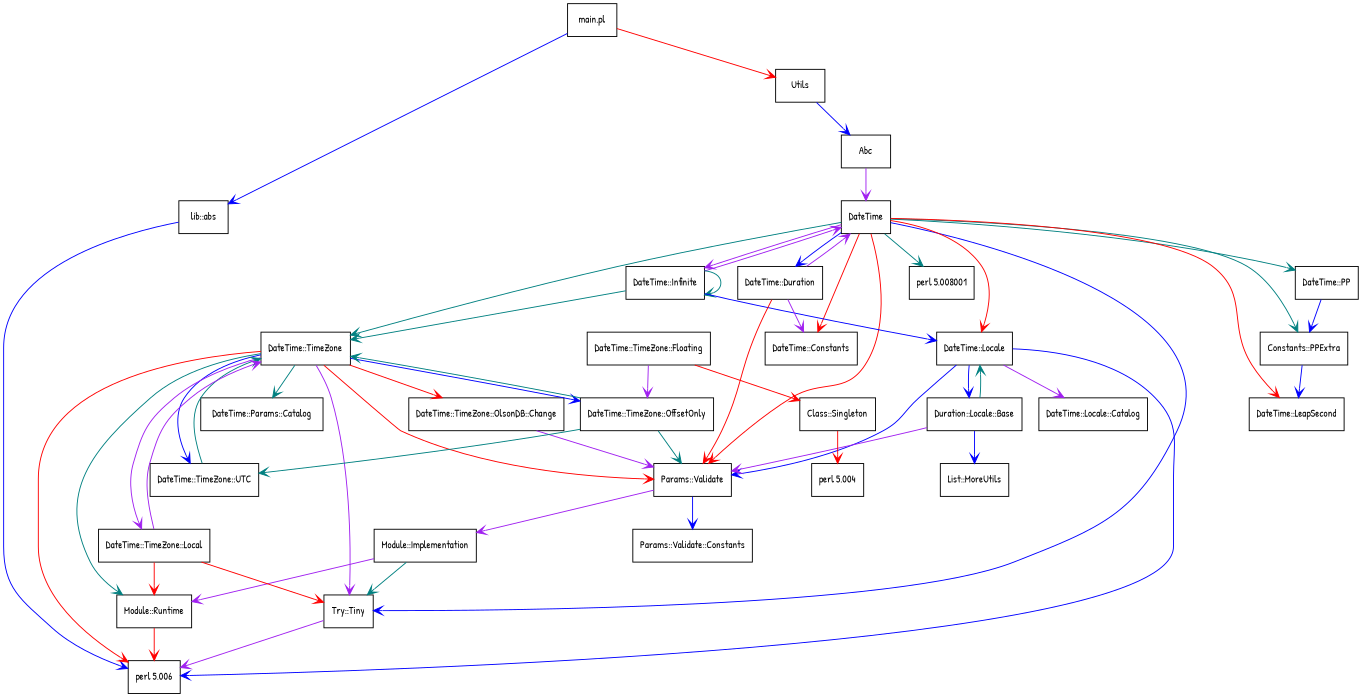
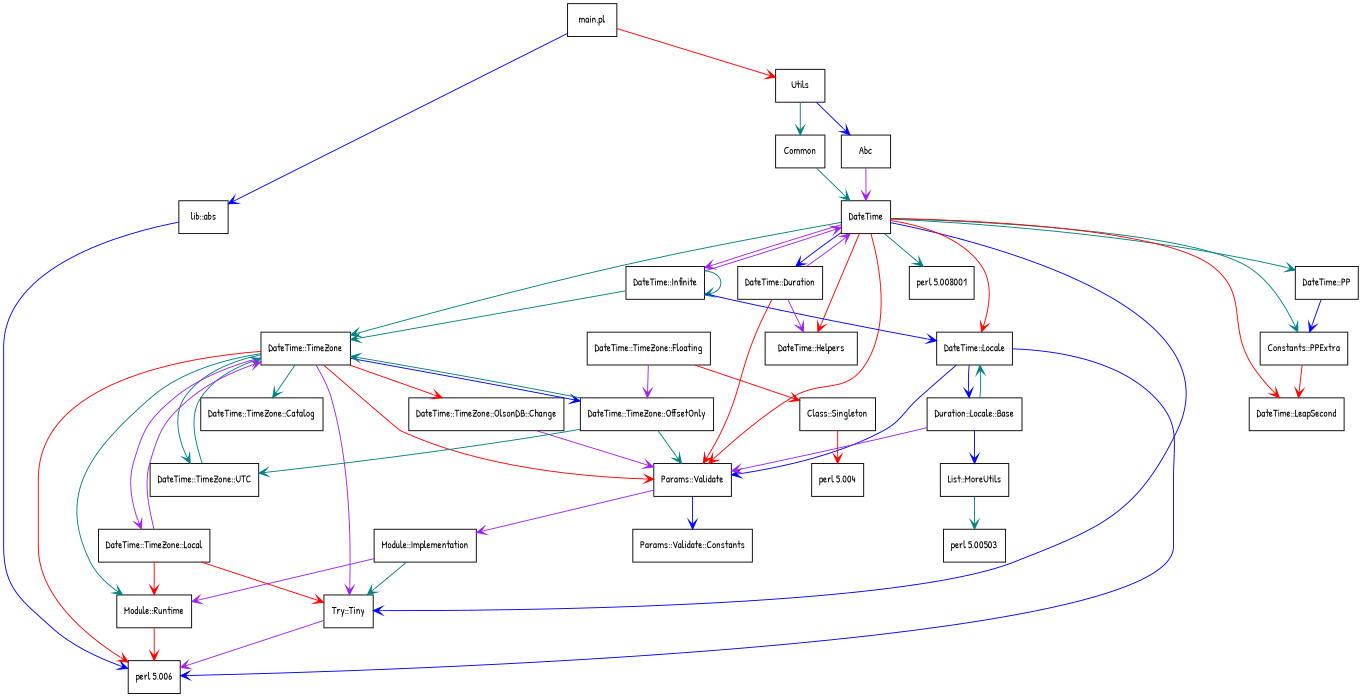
  digraph {
    fontname="Patrick Hand"
    rankdir=TB
    node [fillcolor=white fontname="Patrick Hand" fontsize=11 shape=box style=filled]
    edge [arrowhead=open color=teal fontname="Patrick Hand"]
    "main.pl"
    Utils
    "lib::abs"
+   Common
    Abc
    "perl 5.006"
    DateTime
    "DateTime::Infinite"
    "perl 5.008001"
    "Params::Validate"
    "Try::Tiny"
    "DateTime::Locale"
    "DateTime::PP"
    "DateTime::TimeZone"
    "DateTime::Duration"
-   "DateTime::Helpers" [label="DateTime::Constants"]
+   "DateTime::Helpers"
    n17 [label="Constants::PPExtra"]
    "DateTime::LeapSecond"
    "Params::Validate::Constants"
    "Module::Implementation"
    n21 [label="Duration::Locale::Base"]
-   "DateTime::Locale::Catalog"
    "DateTime::TimeZone::OlsonDB::Change"
    "Module::Runtime"
-   "DateTime::TimeZone::Catalog" [label="DateTime::Params::Catalog"]
+   "DateTime::TimeZone::Catalog"
    "DateTime::TimeZone::OffsetOnly"
    "DateTime::TimeZone::UTC"
    "DateTime::TimeZone::Local"
    "List::MoreUtils"
    "DateTime::TimeZone::Floating"
    "Class::Singleton"
    "perl 5.004"
+   "perl 5.00503"
    "main.pl" -> Utils [color=red]
    "main.pl" -> "lib::abs" [color=blue]
+   Utils -> Common
    Utils -> Abc [color=blue]
    "lib::abs" -> "perl 5.006" [color=blue]
+   Common -> DateTime
    Abc -> DateTime [color=purple]
    DateTime -> "DateTime::Infinite" [color=purple]
    DateTime -> "perl 5.008001"
    DateTime -> "Params::Validate" [color=red]
    DateTime -> "Try::Tiny" [color=blue]
    DateTime -> "DateTime::Locale" [color=red]
    DateTime -> "DateTime::PP"
    DateTime -> "DateTime::TimeZone"
    DateTime -> "DateTime::Duration" [color=blue]
    DateTime -> "DateTime::Helpers" [color=red]
    DateTime -> n17
    DateTime -> "DateTime::LeapSecond" [color=red]
    "DateTime::Infinite" -> DateTime [color=purple]
    "DateTime::Infinite" -> "DateTime::Infinite"
    "DateTime::Infinite" -> "DateTime::Locale" [color=blue]
    "DateTime::Infinite" -> "DateTime::TimeZone"
    "Params::Validate" -> "Params::Validate::Constants" [color=blue]
    "Params::Validate" -> "Module::Implementation" [color=purple]
    "Try::Tiny" -> "perl 5.006" [color=purple]
    "DateTime::Locale" -> "perl 5.006" [color=blue]
    "DateTime::Locale" -> "Params::Validate" [color=blue]
    "DateTime::Locale" -> n21 [color=blue]
-   "DateTime::Locale" -> "DateTime::Locale::Catalog" [color=purple]
    "DateTime::PP" -> n17 [color=blue]
    "DateTime::TimeZone" -> "perl 5.006" [color=red]
    "DateTime::TimeZone" -> "Params::Validate" [color=red]
    "DateTime::TimeZone" -> "Try::Tiny" [color=purple]
    "DateTime::TimeZone" -> "DateTime::TimeZone::OlsonDB::Change" [color=red]
    "DateTime::TimeZone" -> "Module::Runtime"
    "DateTime::TimeZone" -> "DateTime::TimeZone::Catalog"
    "DateTime::TimeZone" -> "DateTime::TimeZone::OffsetOnly" [color=blue]
-   "DateTime::TimeZone" -> "DateTime::TimeZone::UTC" [color=blue]
+   "DateTime::TimeZone" -> "DateTime::TimeZone::UTC"
    "DateTime::TimeZone" -> "DateTime::TimeZone::Local" [color=purple]
    "DateTime::Duration" -> DateTime [color=purple]
    "DateTime::Duration" -> "Params::Validate" [color=red]
    "DateTime::Duration" -> "DateTime::Helpers" [color=purple]
-   n17 -> "DateTime::LeapSecond" [color=blue]
+   n17 -> "DateTime::LeapSecond" [color=red]
    "Module::Implementation" -> "Try::Tiny"
    "Module::Implementation" -> "Module::Runtime" [color=purple]
    n21 -> "Params::Validate" [color=purple]
    n21 -> "DateTime::Locale"
    n21 -> "List::MoreUtils" [color=blue]
    "DateTime::TimeZone::OlsonDB::Change" -> "Params::Validate" [color=purple]
    "Module::Runtime" -> "perl 5.006" [color=red]
    "DateTime::TimeZone::OffsetOnly" -> "Params::Validate"
    "DateTime::TimeZone::OffsetOnly" -> "DateTime::TimeZone"
    "DateTime::TimeZone::OffsetOnly" -> "DateTime::TimeZone::UTC"
    "DateTime::TimeZone::UTC" -> "DateTime::TimeZone"
    "DateTime::TimeZone::Local" -> "Try::Tiny" [color=red]
    "DateTime::TimeZone::Local" -> "DateTime::TimeZone" [color=purple]
    "DateTime::TimeZone::Local" -> "Module::Runtime" [color=red]
+   "List::MoreUtils" -> "perl 5.00503"
    "DateTime::TimeZone::Floating" -> "DateTime::TimeZone::OffsetOnly" [color=purple]
    "DateTime::TimeZone::Floating" -> "Class::Singleton" [color=red]
    "Class::Singleton" -> "perl 5.004" [color=red]
  }
